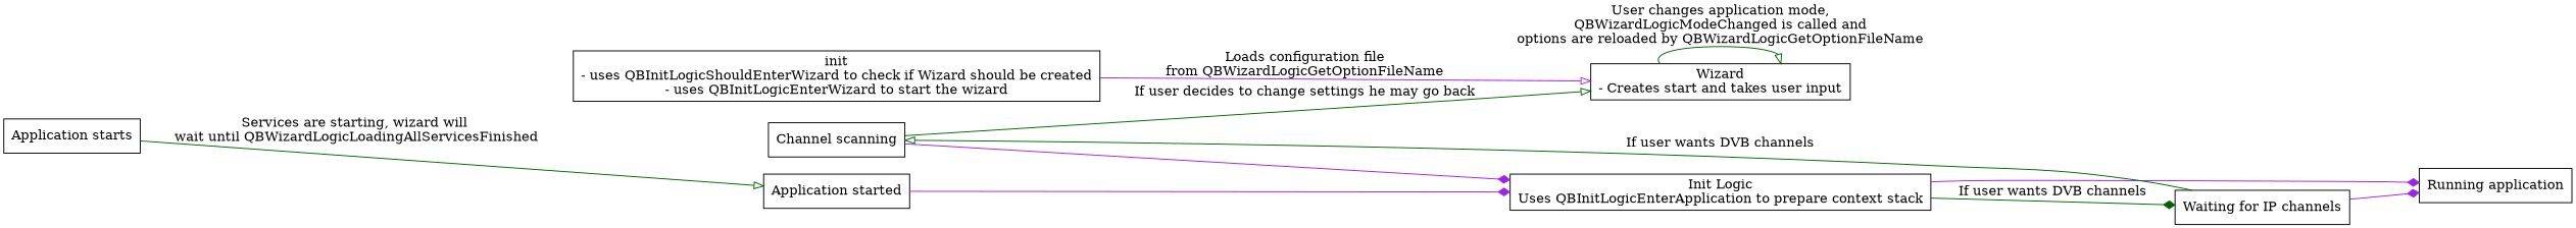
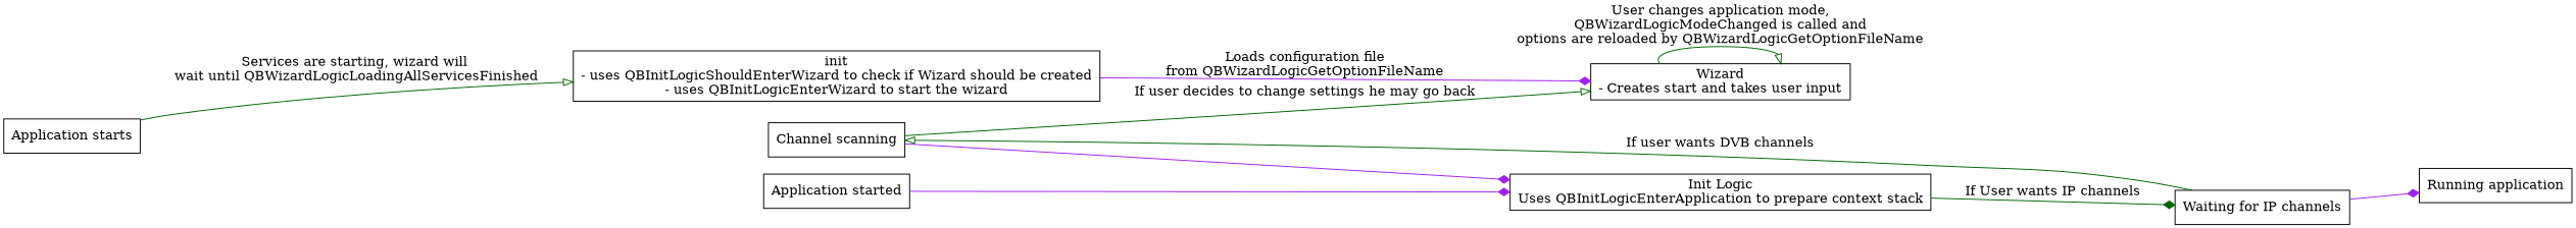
  digraph {
    rankdir=LR
    ranksep=1
    node [shape=box]
    edge [arrowhead=onormal color=purple]
    init [label=<\N<br/>- uses QBInitLogicShouldEnterWizard to check if Wizard should be created<br/>- uses QBInitLogicEnterWizard to start the wizard>]
    n2 [label=<Wizard<br/>- Creates start and takes user input>]
    n3 [label=<Application starts>]
    n4 [label=<Application started>]
    n5 [label=<Init Logic<br/>Uses QBInitLogicEnterApplication to prepare context stack>]
    n6 [label=<Channel scanning>]
    n7 [label=<Waiting for IP channels>]
    n8 [label=<Running application>]
-   init -> n2 [label=<Loads configuration file<br/>from QBWizardLogicGetOptionFileName>]
+   init -> n2 [arrowhead=diamond label=<Loads configuration file<br/>from QBWizardLogicGetOptionFileName>]
    n2 -> n2 [color=darkgreen label=<User changes application mode,<br/>QBWizardLogicModeChanged is called and<br/>options are reloaded by QBWizardLogicGetOptionFileName>]
-   n3 -> n4 [color=darkgreen label=<Services are starting, wizard will <br/>wait until QBWizardLogicLoadingAllServicesFinished>]
+   n3 -> init [color=darkgreen label=<Services are starting, wizard will <br/>wait until QBWizardLogicLoadingAllServicesFinished>]
    n4 -> n5 [arrowhead=diamond]
-   n5 -> n7 [arrowhead=diamond color=darkgreen label="If user wants DVB channels"]
-   n5 -> n8 [arrowhead=diamond]
+   n5 -> n7 [arrowhead=diamond color=darkgreen label="If User wants IP channels"]
    n6 -> n2 [color=darkgreen label="If user decides to change settings he may go back"]
    n6 -> n5 [arrowhead=diamond]
    n7 -> n6 [color=darkgreen label="If user wants DVB channels"]
    n7 -> n8 [arrowhead=diamond]
  }
